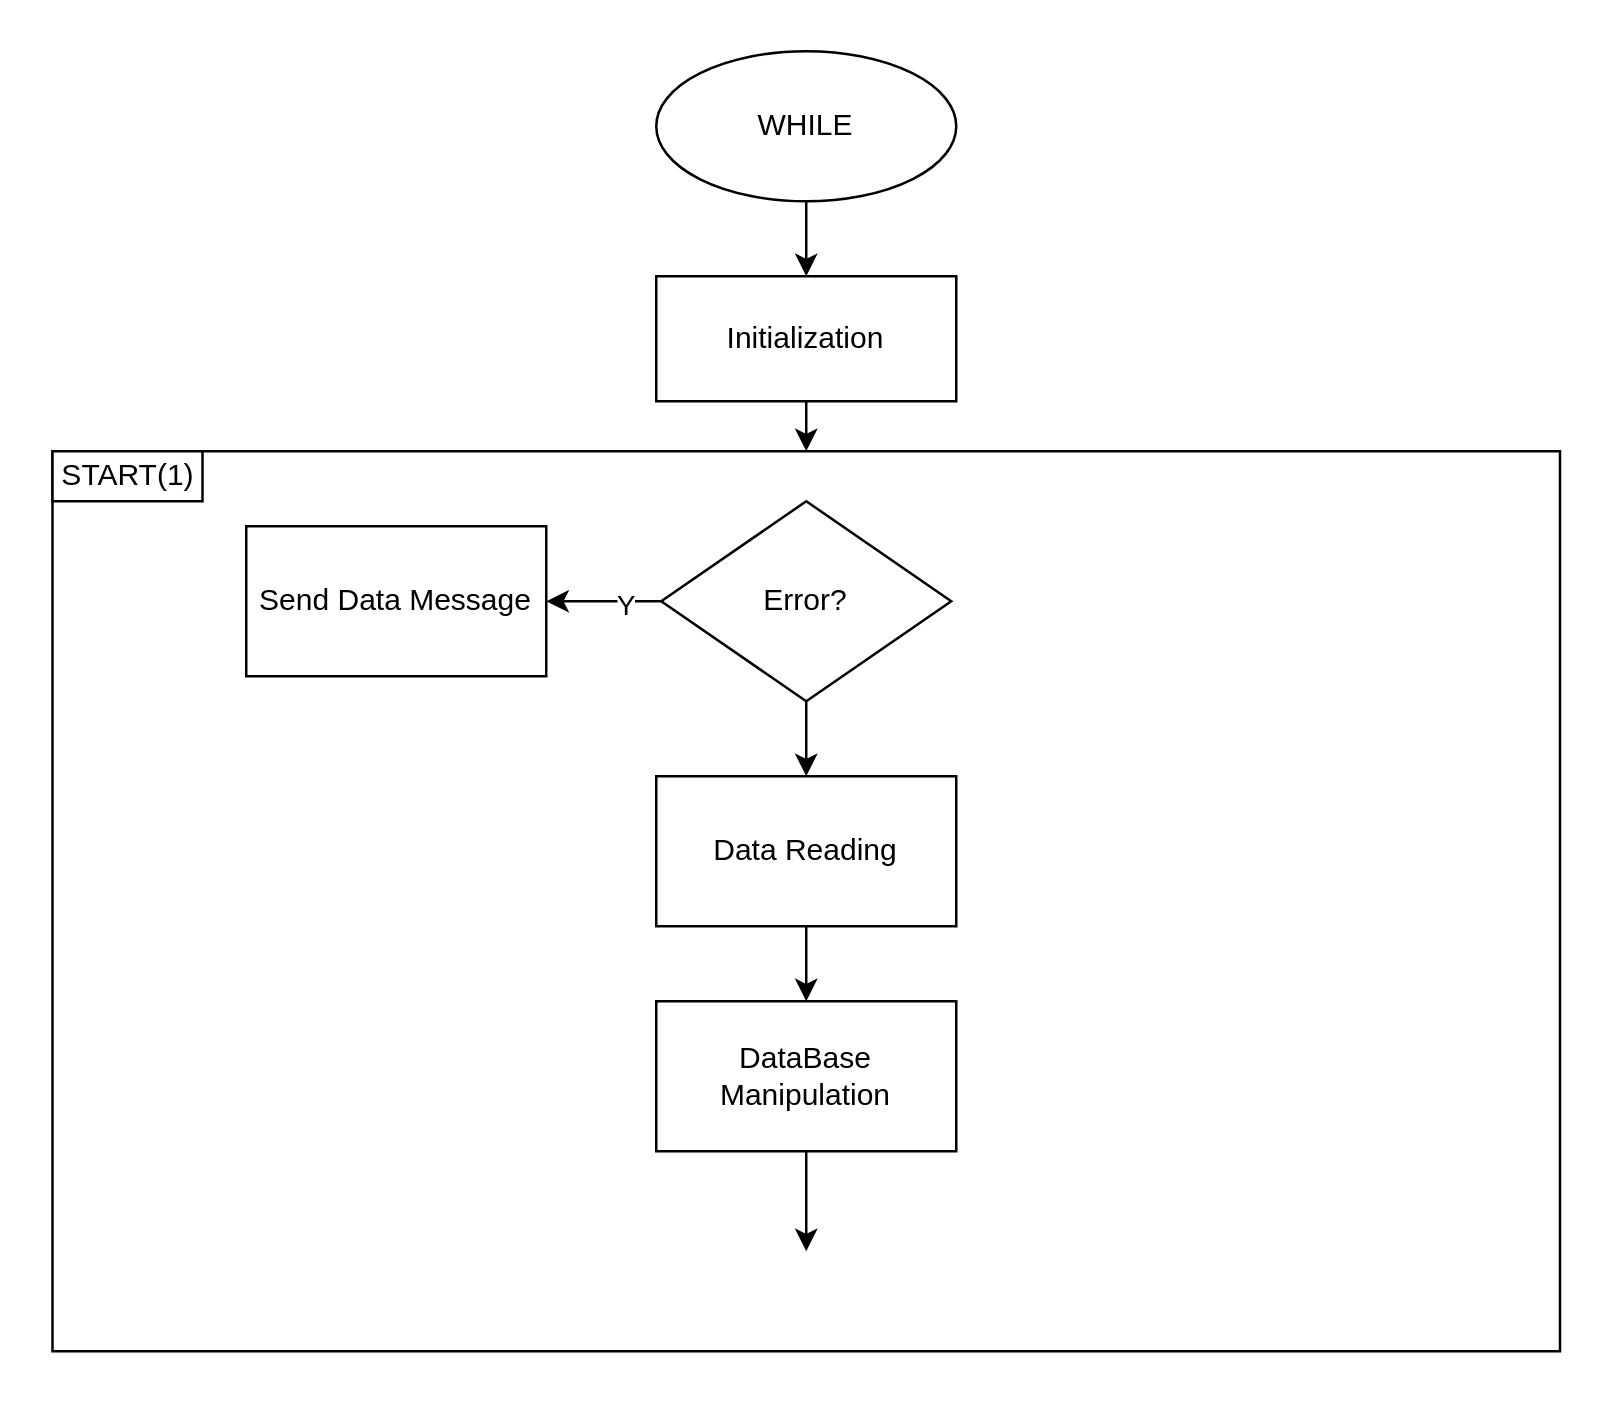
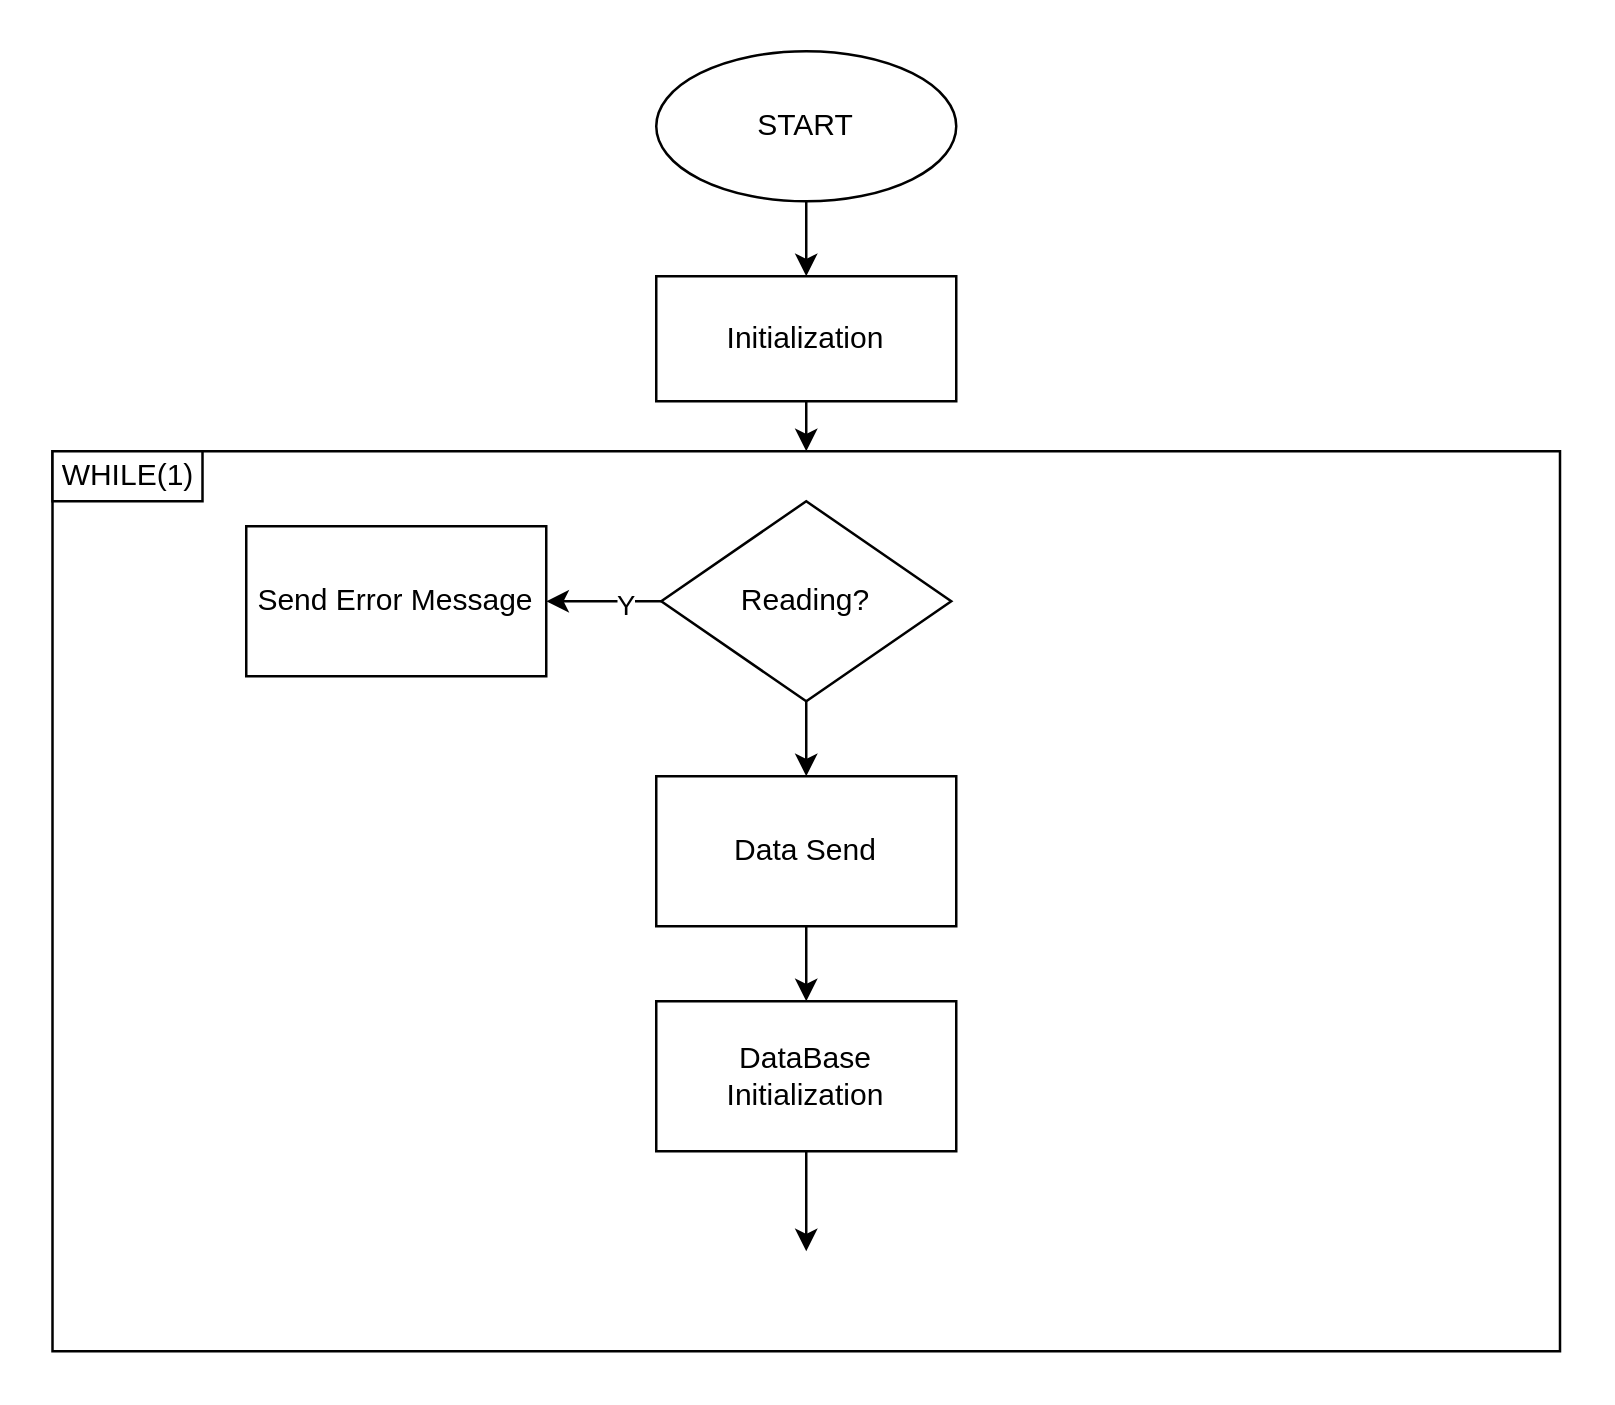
  <mxCell id="0" />
  <mxCell id="1" parent="0" />
  <mxCell id="2" style="edgeStyle=orthogonalEdgeStyle;rounded=0;orthogonalLoop=1;jettySize=auto;html=1;exitX=0.5;exitY=0;exitDx=0;exitDy=0;entryX=0.5;entryY=0;entryDx=0;entryDy=0;" edge="1" parent="1" source="4" target="11"><mxGeometry relative="1" as="geometry" /></mxCell>
  <mxCell id="3" style="edgeStyle=orthogonalEdgeStyle;rounded=0;orthogonalLoop=1;jettySize=auto;html=1;exitX=0.5;exitY=0;exitDx=0;exitDy=0;entryX=0.5;entryY=0;entryDx=0;entryDy=0;" edge="1" parent="1" source="4" target="11"><mxGeometry relative="1" as="geometry" /></mxCell>
  <mxCell id="4" value="" style="rounded=0;whiteSpace=wrap;html=1;" vertex="1" parent="1"><mxGeometry x="20.5" y="180" width="603" height="360" as="geometry" /></mxCell>
  <mxCell id="5" style="edgeStyle=orthogonalEdgeStyle;rounded=0;orthogonalLoop=1;jettySize=auto;html=1;exitX=0.5;exitY=1;exitDx=0;exitDy=0;entryX=0.5;entryY=0;entryDx=0;entryDy=0;" edge="1" parent="1" source="6" target="7"><mxGeometry relative="1" as="geometry" /></mxCell>
- <mxCell id="6" value="WHILE" style="ellipse;whiteSpace=wrap;html=1;" vertex="1" parent="1"><mxGeometry x="262" y="20" width="120" height="60" as="geometry" /></mxCell>
+ <mxCell id="6" value="START" style="ellipse;whiteSpace=wrap;html=1;" vertex="1" parent="1"><mxGeometry x="262" y="20" width="120" height="60" as="geometry" /></mxCell>
  <mxCell id="7" value="Initialization" style="rounded=0;whiteSpace=wrap;html=1;" vertex="1" parent="1"><mxGeometry x="262" y="110" width="120" height="50" as="geometry" /></mxCell>
  <mxCell id="8" style="edgeStyle=orthogonalEdgeStyle;rounded=0;orthogonalLoop=1;jettySize=auto;html=1;exitX=0;exitY=0.5;exitDx=0;exitDy=0;entryX=1;entryY=0.5;entryDx=0;entryDy=0;" edge="1" parent="1" source="11" target="12"><mxGeometry relative="1" as="geometry" /></mxCell>
  <mxCell id="9" value="Y" style="edgeLabel;html=1;align=center;verticalAlign=middle;resizable=0;points=[];" vertex="1" connectable="0" parent="8"><mxGeometry x="-0.348" y="1" relative="1" as="geometry"><mxPoint as="offset" /></mxGeometry></mxCell>
  <mxCell id="10" style="edgeStyle=orthogonalEdgeStyle;rounded=0;orthogonalLoop=1;jettySize=auto;html=1;exitX=0.5;exitY=1;exitDx=0;exitDy=0;entryX=0.5;entryY=0;entryDx=0;entryDy=0;" edge="1" parent="1" source="11" target="14"><mxGeometry relative="1" as="geometry" /></mxCell>
- <mxCell id="11" value="Error?" style="rhombus;whiteSpace=wrap;html=1;" vertex="1" parent="1"><mxGeometry x="264" y="200" width="116" height="80" as="geometry" /></mxCell>
- <mxCell id="12" value="Send Data Message" style="rounded=0;whiteSpace=wrap;html=1;" vertex="1" parent="1"><mxGeometry x="98" y="210" width="120" height="60" as="geometry" /></mxCell>
+ <mxCell id="11" value="Reading?" style="rhombus;whiteSpace=wrap;html=1;" vertex="1" parent="1"><mxGeometry x="264" y="200" width="116" height="80" as="geometry" /></mxCell>
+ <mxCell id="12" value="Send Error Message" style="rounded=0;whiteSpace=wrap;html=1;" vertex="1" parent="1"><mxGeometry x="98" y="210" width="120" height="60" as="geometry" /></mxCell>
  <mxCell id="13" style="edgeStyle=orthogonalEdgeStyle;rounded=0;orthogonalLoop=1;jettySize=auto;html=1;exitX=0.5;exitY=1;exitDx=0;exitDy=0;entryX=0.5;entryY=0;entryDx=0;entryDy=0;" edge="1" parent="1" source="14" target="16"><mxGeometry relative="1" as="geometry" /></mxCell>
- <mxCell id="14" value="Data Reading" style="rounded=0;whiteSpace=wrap;html=1;" vertex="1" parent="1"><mxGeometry x="262" y="310" width="120" height="60" as="geometry" /></mxCell>
+ <mxCell id="14" value="Data Send" style="rounded=0;whiteSpace=wrap;html=1;" vertex="1" parent="1"><mxGeometry x="262" y="310" width="120" height="60" as="geometry" /></mxCell>
  <mxCell id="15" style="edgeStyle=orthogonalEdgeStyle;rounded=0;orthogonalLoop=1;jettySize=auto;html=1;exitX=0.5;exitY=1;exitDx=0;exitDy=0;" edge="1" parent="1" source="16"><mxGeometry relative="1" as="geometry"><mxPoint x="322" y="500" as="targetPoint" /></mxGeometry></mxCell>
- <mxCell id="16" value="DataBase&lt;br&gt;Manipulation" style="rounded=0;whiteSpace=wrap;html=1;" vertex="1" parent="1"><mxGeometry x="262" y="400" width="120" height="60" as="geometry" /></mxCell>
- <mxCell id="17" value="START(1)" style="rounded=0;whiteSpace=wrap;html=1;" vertex="1" parent="1"><mxGeometry x="20.5" y="180" width="60" height="20" as="geometry" /></mxCell>
+ <mxCell id="16" value="DataBase&lt;br&gt;Initialization" style="rounded=0;whiteSpace=wrap;html=1;" vertex="1" parent="1"><mxGeometry x="262" y="400" width="120" height="60" as="geometry" /></mxCell>
+ <mxCell id="17" value="WHILE(1)" style="rounded=0;whiteSpace=wrap;html=1;" vertex="1" parent="1"><mxGeometry x="20.5" y="180" width="60" height="20" as="geometry" /></mxCell>
  <mxCell id="18" style="edgeStyle=orthogonalEdgeStyle;rounded=0;orthogonalLoop=1;jettySize=auto;html=1;exitX=0.5;exitY=1;exitDx=0;exitDy=0;entryX=0.5;entryY=0;entryDx=0;entryDy=0;" edge="1" parent="1" source="7" target="4"><mxGeometry relative="1" as="geometry" /></mxCell>
